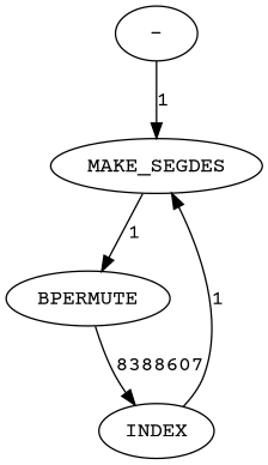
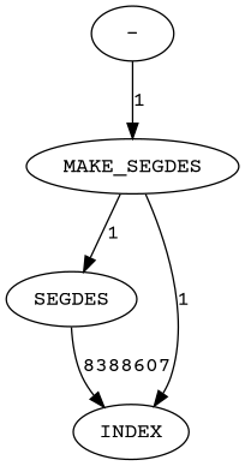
  digraph {
    fontname="Courier Prime"
    node [fontname="Courier Prime"]
    edge [cost=1 fontname="Courier Prime"]
    n1 [cost=645 label=MAKE_SEGDES]
-   n2 [cost=17441359 label=BPERMUTE]
+   n2 [cost=17441359 label=SEGDES]
    n3 [cost=1290 label=INDEX]
    n4 [cost=1 label="-"]
    n1 -> n2 [label=1]
-   n3 -> n1 [label=1]
+   n1 -> n3 [label=1]
    n2 -> n3 [cost=8388607 label=8388607]
    n4 -> n1 [label=1]
  }
